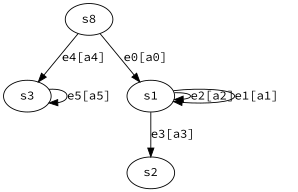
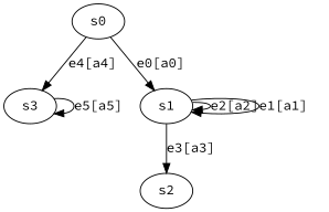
  digraph {
    fontname="Source Code Pro"
    node [fontname="Source Code Pro"]
    edge [fontname="Source Code Pro" style=solid]
    n1 [label=s3]
    n2 [label=s1]
    n3 [label=s2]
-   n4 [label=s8]
+   n4 [label=s0]
    n1 -> n1 [label="e5[a5]"]
    n2 -> n2 [label="e2[a2]"]
    n2 -> n2 [label="e1[a1]"]
    n2 -> n3 [label="e3[a3]"]
    n4 -> n1 [label="e4[a4]"]
    n4 -> n2 [label="e0[a0]"]
  }
